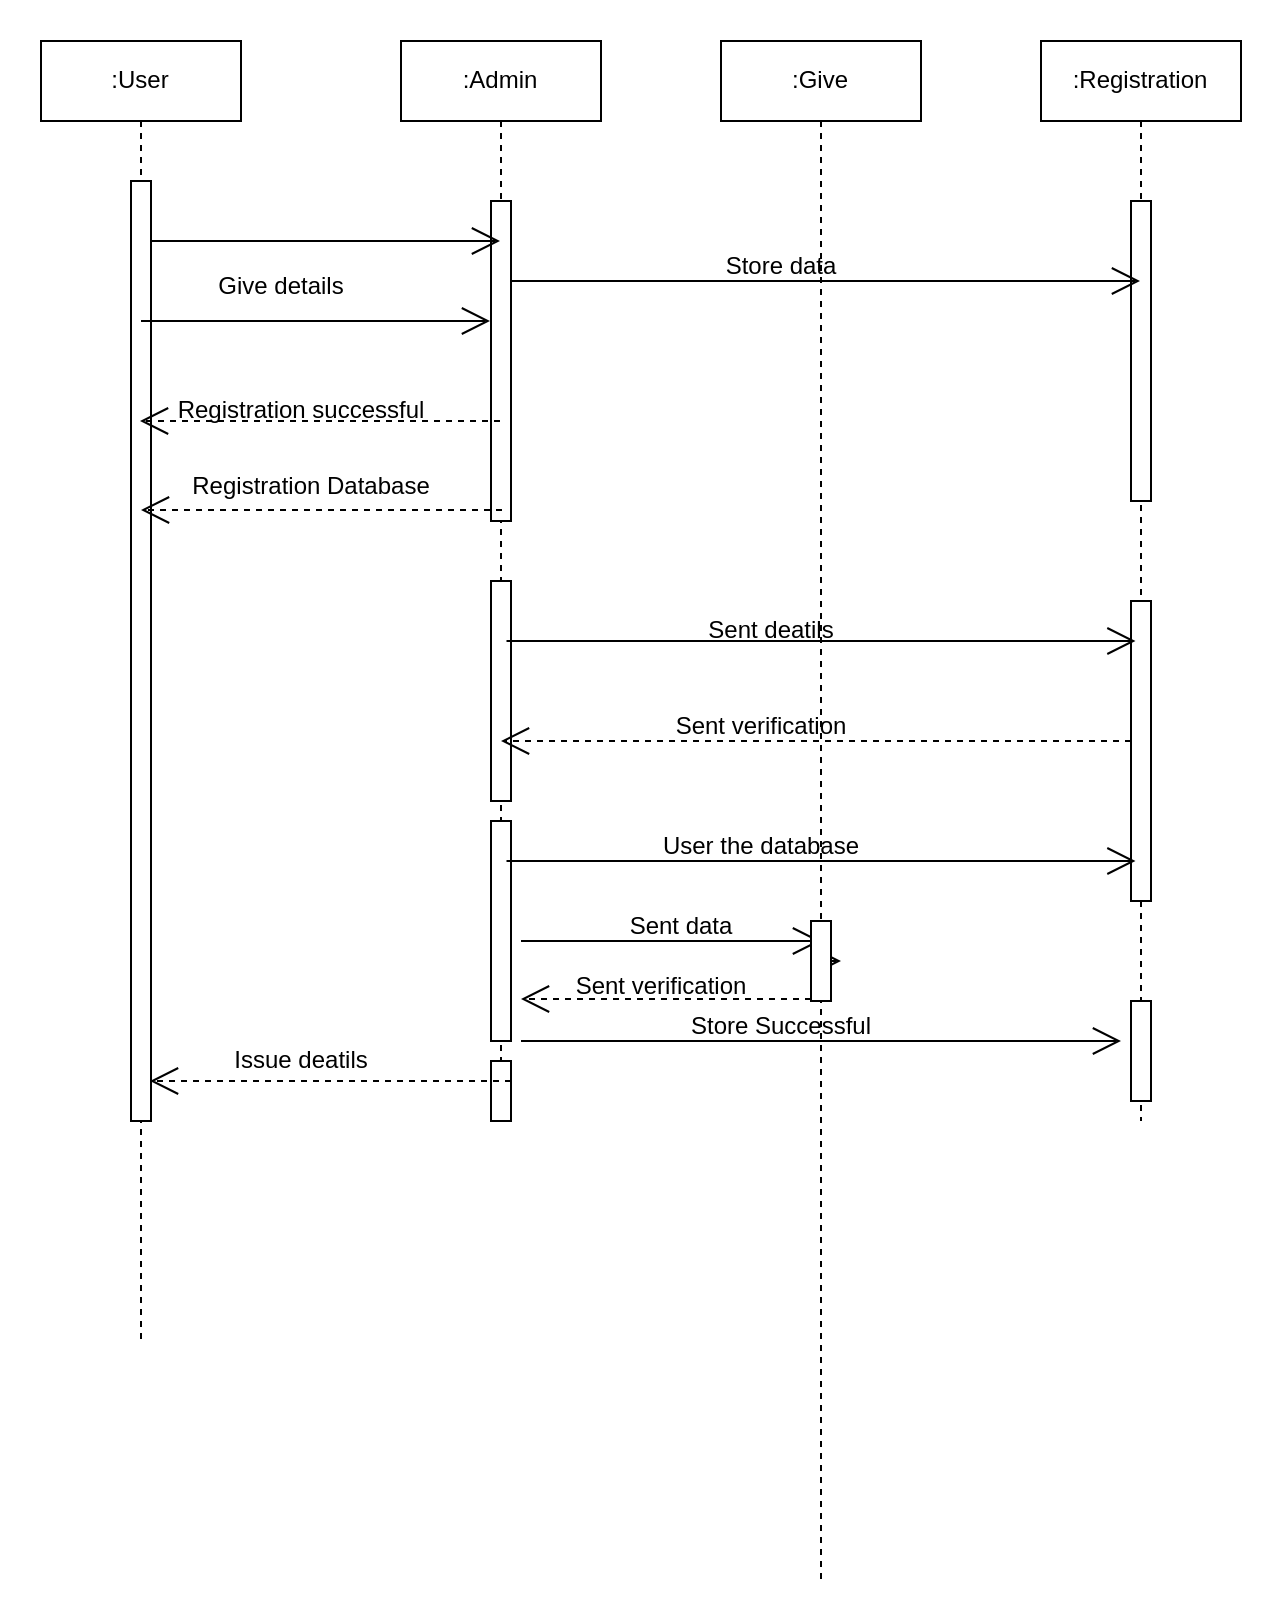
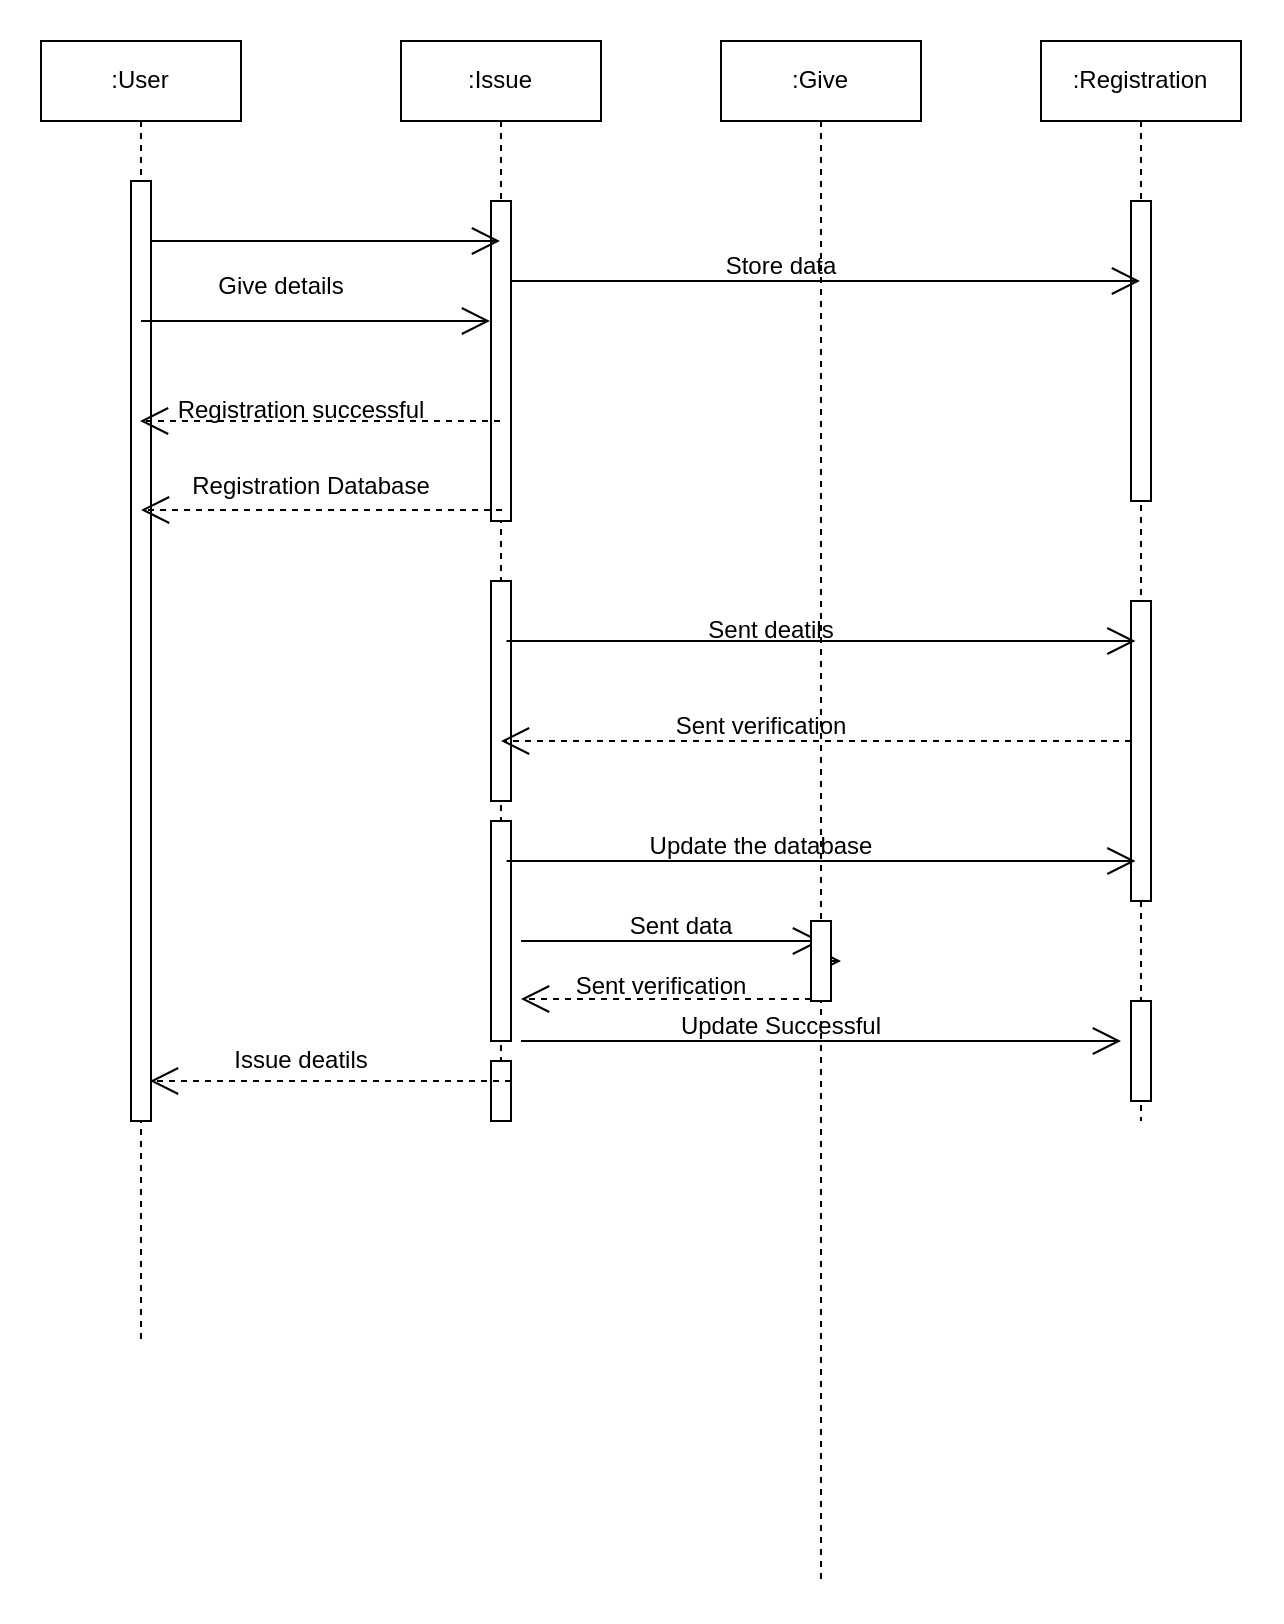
  <mxCell id="0" />
  <mxCell id="1" parent="0" />
  <mxCell id="2" value=":Registration" style="shape=umlLifeline;perimeter=lifelinePerimeter;whiteSpace=wrap;html=1;container=1;dropTarget=0;collapsible=0;recursiveResize=0;outlineConnect=0;portConstraint=eastwest;newEdgeStyle={&quot;curved&quot;:0,&quot;rounded&quot;:0};" vertex="1" parent="1"><mxGeometry x="520" y="20" width="100" height="540" as="geometry" /></mxCell>
  <mxCell id="3" value="" style="html=1;points=[[0,0,0,0,5],[0,1,0,0,-5],[1,0,0,0,5],[1,1,0,0,-5]];perimeter=orthogonalPerimeter;outlineConnect=0;targetShapes=umlLifeline;portConstraint=eastwest;newEdgeStyle={&quot;curved&quot;:0,&quot;rounded&quot;:0};" vertex="1" parent="2"><mxGeometry x="45" y="80" width="10" height="150" as="geometry" /></mxCell>
  <mxCell id="4" value="" style="html=1;points=[[0,0,0,0,5],[0,1,0,0,-5],[1,0,0,0,5],[1,1,0,0,-5]];perimeter=orthogonalPerimeter;outlineConnect=0;targetShapes=umlLifeline;portConstraint=eastwest;newEdgeStyle={&quot;curved&quot;:0,&quot;rounded&quot;:0};" vertex="1" parent="2"><mxGeometry x="45" y="280" width="10" height="150" as="geometry" /></mxCell>
  <mxCell id="5" value="" style="html=1;points=[[0,0,0,0,5],[0,1,0,0,-5],[1,0,0,0,5],[1,1,0,0,-5]];perimeter=orthogonalPerimeter;outlineConnect=0;targetShapes=umlLifeline;portConstraint=eastwest;newEdgeStyle={&quot;curved&quot;:0,&quot;rounded&quot;:0};" vertex="1" parent="2"><mxGeometry x="45" y="480" width="10" height="50" as="geometry" /></mxCell>
  <mxCell id="6" value=":Give" style="shape=umlLifeline;perimeter=lifelinePerimeter;whiteSpace=wrap;html=1;container=1;dropTarget=0;collapsible=0;recursiveResize=0;outlineConnect=0;portConstraint=eastwest;newEdgeStyle={&quot;curved&quot;:0,&quot;rounded&quot;:0};" vertex="1" parent="1"><mxGeometry x="360" y="20" width="100" height="770" as="geometry" /></mxCell>
- <mxCell id="7" value=":Admin" style="shape=umlLifeline;perimeter=lifelinePerimeter;whiteSpace=wrap;html=1;container=1;dropTarget=0;collapsible=0;recursiveResize=0;outlineConnect=0;portConstraint=eastwest;newEdgeStyle={&quot;curved&quot;:0,&quot;rounded&quot;:0};" vertex="1" parent="1"><mxGeometry x="200" y="20" width="100" height="520" as="geometry" /></mxCell>
+ <mxCell id="7" value=":Issue" style="shape=umlLifeline;perimeter=lifelinePerimeter;whiteSpace=wrap;html=1;container=1;dropTarget=0;collapsible=0;recursiveResize=0;outlineConnect=0;portConstraint=eastwest;newEdgeStyle={&quot;curved&quot;:0,&quot;rounded&quot;:0};" vertex="1" parent="1"><mxGeometry x="200" y="20" width="100" height="520" as="geometry" /></mxCell>
  <mxCell id="8" value="" style="html=1;points=[[0,0,0,0,5],[0,1,0,0,-5],[1,0,0,0,5],[1,1,0,0,-5]];perimeter=orthogonalPerimeter;outlineConnect=0;targetShapes=umlLifeline;portConstraint=eastwest;newEdgeStyle={&quot;curved&quot;:0,&quot;rounded&quot;:0};" vertex="1" parent="7"><mxGeometry x="45" y="80" width="10" height="160" as="geometry" /></mxCell>
  <mxCell id="9" value="" style="html=1;points=[[0,0,0,0,5],[0,1,0,0,-5],[1,0,0,0,5],[1,1,0,0,-5]];perimeter=orthogonalPerimeter;outlineConnect=0;targetShapes=umlLifeline;portConstraint=eastwest;newEdgeStyle={&quot;curved&quot;:0,&quot;rounded&quot;:0};" vertex="1" parent="7"><mxGeometry x="45" y="270" width="10" height="110" as="geometry" /></mxCell>
  <mxCell id="10" value="" style="html=1;points=[[0,0,0,0,5],[0,1,0,0,-5],[1,0,0,0,5],[1,1,0,0,-5]];perimeter=orthogonalPerimeter;outlineConnect=0;targetShapes=umlLifeline;portConstraint=eastwest;newEdgeStyle={&quot;curved&quot;:0,&quot;rounded&quot;:0};" vertex="1" parent="7"><mxGeometry x="45" y="390" width="10" height="110" as="geometry" /></mxCell>
  <mxCell id="11" value=":User" style="shape=umlLifeline;perimeter=lifelinePerimeter;whiteSpace=wrap;html=1;container=1;dropTarget=0;collapsible=0;recursiveResize=0;outlineConnect=0;portConstraint=eastwest;newEdgeStyle={&quot;curved&quot;:0,&quot;rounded&quot;:0};" vertex="1" parent="1"><mxGeometry x="20" y="20" width="100" height="650" as="geometry" /></mxCell>
  <mxCell id="12" value="" style="html=1;points=[[0,0,0,0,5],[0,1,0,0,-5],[1,0,0,0,5],[1,1,0,0,-5]];perimeter=orthogonalPerimeter;outlineConnect=0;targetShapes=umlLifeline;portConstraint=eastwest;newEdgeStyle={&quot;curved&quot;:0,&quot;rounded&quot;:0};" vertex="1" parent="11"><mxGeometry x="45" y="70" width="10" height="470" as="geometry" /></mxCell>
  <mxCell id="13" value="" style="endArrow=open;endFill=1;endSize=12;html=1;rounded=0;" edge="1" parent="1"><mxGeometry width="160" relative="1" as="geometry"><mxPoint x="75" y="120" as="sourcePoint" /><mxPoint x="249.5" y="120" as="targetPoint" /></mxGeometry></mxCell>
  <mxCell id="14" value="" style="endArrow=open;endFill=1;endSize=12;html=1;rounded=0;" edge="1" parent="1"><mxGeometry width="160" relative="1" as="geometry"><mxPoint x="70" y="160" as="sourcePoint" /><mxPoint x="244.5" y="160" as="targetPoint" /></mxGeometry></mxCell>
  <mxCell id="15" value="" style="endArrow=open;endFill=1;endSize=12;html=1;rounded=0;" edge="1" parent="1" source="8"><mxGeometry width="160" relative="1" as="geometry"><mxPoint x="220" y="140" as="sourcePoint" /><mxPoint x="569.5" y="140" as="targetPoint" /></mxGeometry></mxCell>
  <mxCell id="16" value="" style="endArrow=open;endSize=12;dashed=1;html=1;rounded=0;" edge="1" parent="1" source="7"><mxGeometry width="160" relative="1" as="geometry"><mxPoint x="220" y="210" as="sourcePoint" /><mxPoint x="69.5" y="210" as="targetPoint" /></mxGeometry></mxCell>
  <mxCell id="17" value="" style="endArrow=open;endSize=12;dashed=1;html=1;rounded=0;" edge="1" parent="1"><mxGeometry width="160" relative="1" as="geometry"><mxPoint x="250.5" y="254.5" as="sourcePoint" /><mxPoint x="70" y="254.5" as="targetPoint" /></mxGeometry></mxCell>
  <mxCell id="18" value="" style="endArrow=open;endFill=1;endSize=12;html=1;rounded=0;" edge="1" parent="1"><mxGeometry width="160" relative="1" as="geometry"><mxPoint x="252.75" y="320" as="sourcePoint" /><mxPoint x="567.25" y="320" as="targetPoint" /></mxGeometry></mxCell>
  <mxCell id="19" value="" style="endArrow=open;endSize=12;dashed=1;html=1;rounded=0;" edge="1" parent="1" source="4"><mxGeometry width="160" relative="1" as="geometry"><mxPoint x="430.5" y="370" as="sourcePoint" /><mxPoint x="250" y="370" as="targetPoint" /></mxGeometry></mxCell>
  <mxCell id="20" value="" style="endArrow=open;endFill=1;endSize=12;html=1;rounded=0;" edge="1" parent="1"><mxGeometry width="160" relative="1" as="geometry"><mxPoint x="252.75" y="430" as="sourcePoint" /><mxPoint x="567.25" y="430" as="targetPoint" /></mxGeometry></mxCell>
  <mxCell id="21" value="" style="endArrow=open;endFill=1;endSize=12;html=1;rounded=0;" edge="1" parent="1"><mxGeometry width="160" relative="1" as="geometry"><mxPoint x="260" y="470" as="sourcePoint" /><mxPoint x="410" y="470" as="targetPoint" /></mxGeometry></mxCell>
  <mxCell id="22" value="" style="endArrow=open;endFill=1;endSize=12;html=1;rounded=0;" edge="1" parent="1" source="24"><mxGeometry width="160" relative="1" as="geometry"><mxPoint x="270" y="480" as="sourcePoint" /><mxPoint x="420" y="480" as="targetPoint" /></mxGeometry></mxCell>
  <mxCell id="23" value="" style="endArrow=open;endFill=1;endSize=12;html=1;rounded=0;" edge="1" parent="1"><mxGeometry width="160" relative="1" as="geometry"><mxPoint x="260" y="520" as="sourcePoint" /><mxPoint x="560" y="520" as="targetPoint" /></mxGeometry></mxCell>
  <mxCell id="24" value="" style="html=1;points=[[0,0,0,0,5],[0,1,0,0,-5],[1,0,0,0,5],[1,1,0,0,-5]];perimeter=orthogonalPerimeter;outlineConnect=0;targetShapes=umlLifeline;portConstraint=eastwest;newEdgeStyle={&quot;curved&quot;:0,&quot;rounded&quot;:0};" vertex="1" parent="1"><mxGeometry x="405" y="460" width="10" height="40" as="geometry" /></mxCell>
  <mxCell id="25" value="" style="html=1;points=[[0,0,0,0,5],[0,1,0,0,-5],[1,0,0,0,5],[1,1,0,0,-5]];perimeter=orthogonalPerimeter;outlineConnect=0;targetShapes=umlLifeline;portConstraint=eastwest;newEdgeStyle={&quot;curved&quot;:0,&quot;rounded&quot;:0};" vertex="1" parent="1"><mxGeometry x="245" y="530" width="10" height="30" as="geometry" /></mxCell>
  <mxCell id="26" value="" style="endArrow=open;endSize=12;dashed=1;html=1;rounded=0;" edge="1" parent="1"><mxGeometry width="160" relative="1" as="geometry"><mxPoint x="405" y="499" as="sourcePoint" /><mxPoint x="260" y="499" as="targetPoint" /></mxGeometry></mxCell>
  <mxCell id="27" value="" style="endArrow=open;endSize=12;dashed=1;html=1;rounded=0;" edge="1" parent="1"><mxGeometry width="160" relative="1" as="geometry"><mxPoint x="255" y="540" as="sourcePoint" /><mxPoint x="74.5" y="540" as="targetPoint" /></mxGeometry></mxCell>
  <mxCell id="28" value="Give details" style="text;html=1;align=center;verticalAlign=middle;resizable=0;points=[];autosize=1;strokeColor=none;fillColor=none;" vertex="1" parent="1"><mxGeometry x="95" y="128" width="90" height="30" as="geometry" /></mxCell>
  <mxCell id="29" value="Store data" style="text;html=1;align=center;verticalAlign=middle;resizable=0;points=[];autosize=1;strokeColor=none;fillColor=none;" vertex="1" parent="1"><mxGeometry x="350" y="118" width="80" height="30" as="geometry" /></mxCell>
  <mxCell id="30" value="Registration successful" style="text;html=1;align=center;verticalAlign=middle;resizable=0;points=[];autosize=1;strokeColor=none;fillColor=none;" vertex="1" parent="1"><mxGeometry x="75" y="190" width="150" height="30" as="geometry" /></mxCell>
  <mxCell id="31" value="Registration Database" style="text;html=1;align=center;verticalAlign=middle;resizable=0;points=[];autosize=1;strokeColor=none;fillColor=none;" vertex="1" parent="1"><mxGeometry x="75" y="228" width="160" height="30" as="geometry" /></mxCell>
  <mxCell id="32" value="Sent deatils" style="text;html=1;align=center;verticalAlign=middle;resizable=0;points=[];autosize=1;strokeColor=none;fillColor=none;" vertex="1" parent="1"><mxGeometry x="340" y="300" width="90" height="30" as="geometry" /></mxCell>
  <mxCell id="33" value="Sent verification" style="text;html=1;align=center;verticalAlign=middle;resizable=0;points=[];autosize=1;strokeColor=none;fillColor=none;" vertex="1" parent="1"><mxGeometry x="325" y="348" width="110" height="30" as="geometry" /></mxCell>
- <mxCell id="34" value="User the database" style="text;html=1;align=center;verticalAlign=middle;resizable=0;points=[];autosize=1;strokeColor=none;fillColor=none;" vertex="1" parent="1"><mxGeometry x="315" y="408" width="130" height="30" as="geometry" /></mxCell>
+ <mxCell id="34" value="Update the database" style="text;html=1;align=center;verticalAlign=middle;resizable=0;points=[];autosize=1;strokeColor=none;fillColor=none;" vertex="1" parent="1"><mxGeometry x="315" y="408" width="130" height="30" as="geometry" /></mxCell>
  <mxCell id="35" value="Sent data" style="text;html=1;align=center;verticalAlign=middle;resizable=0;points=[];autosize=1;strokeColor=none;fillColor=none;" vertex="1" parent="1"><mxGeometry x="295" y="448" width="90" height="30" as="geometry" /></mxCell>
  <mxCell id="36" value="Sent verification" style="text;html=1;align=center;verticalAlign=middle;resizable=0;points=[];autosize=1;strokeColor=none;fillColor=none;" vertex="1" parent="1"><mxGeometry x="275" y="478" width="110" height="30" as="geometry" /></mxCell>
- <mxCell id="37" value="Store Successful" style="text;html=1;align=center;verticalAlign=middle;resizable=0;points=[];autosize=1;strokeColor=none;fillColor=none;" vertex="1" parent="1"><mxGeometry x="330" y="498" width="120" height="30" as="geometry" /></mxCell>
+ <mxCell id="37" value="Update Successful" style="text;html=1;align=center;verticalAlign=middle;resizable=0;points=[];autosize=1;strokeColor=none;fillColor=none;" vertex="1" parent="1"><mxGeometry x="330" y="498" width="120" height="30" as="geometry" /></mxCell>
  <mxCell id="38" value="Issue deatils" style="text;html=1;align=center;verticalAlign=middle;resizable=0;points=[];autosize=1;strokeColor=none;fillColor=none;" vertex="1" parent="1"><mxGeometry x="100" y="515" width="100" height="30" as="geometry" /></mxCell>
